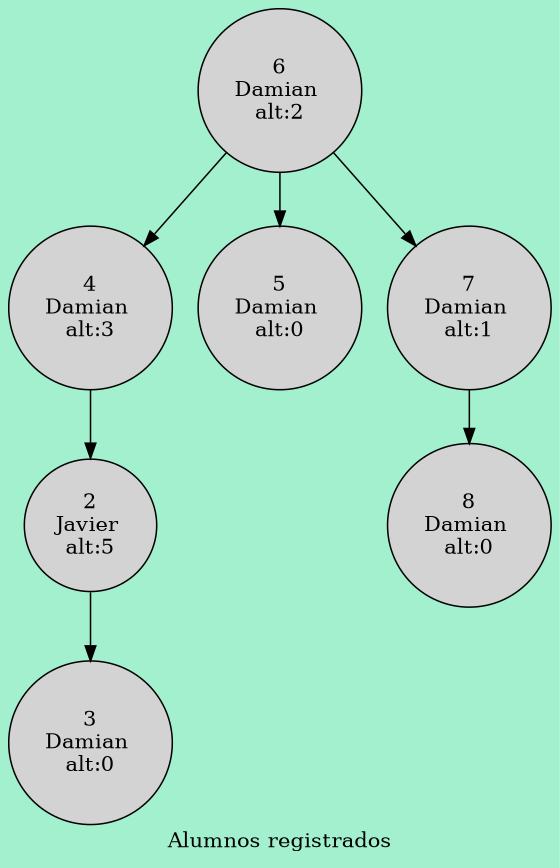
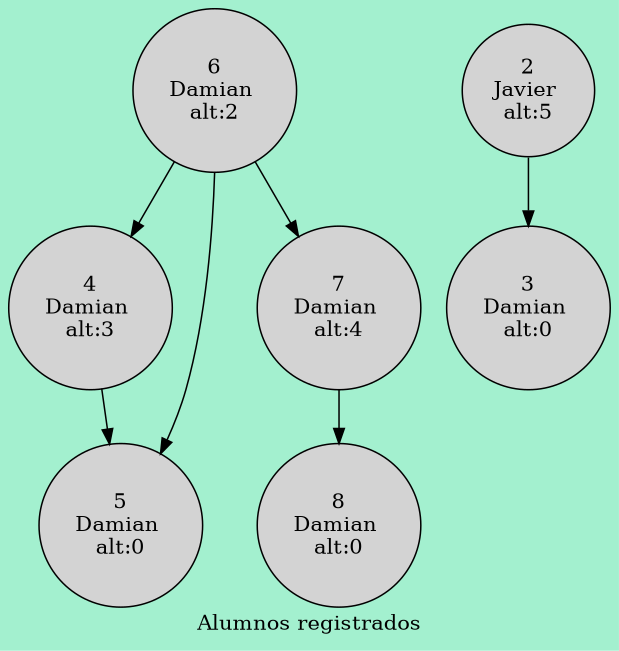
  digraph {
    bgcolor="#A3F0CF"
    label="Alumnos registrados"
    node [shape=circle style=filled]
    n1 [label="4\nDamian \n alt:3 "]
    n2 [label="2\nJavier \n alt:5 "]
    n3 [label="3\nDamian \n alt:0 "]
    n4 [label="6\nDamian \n alt:2 "]
    n5 [label="5\nDamian \n alt:0 "]
-   n6 [label="7\nDamian \n alt:1 "]
+   n6 [label="7\nDamian \n alt:4 "]
    n7 [label="8\nDamian \n alt:0 "]
-   n1 -> n2
+   n1 -> n5
    n2 -> n3
    n4 -> n1
    n4 -> n5
    n4 -> n6
    n6 -> n7
  }
